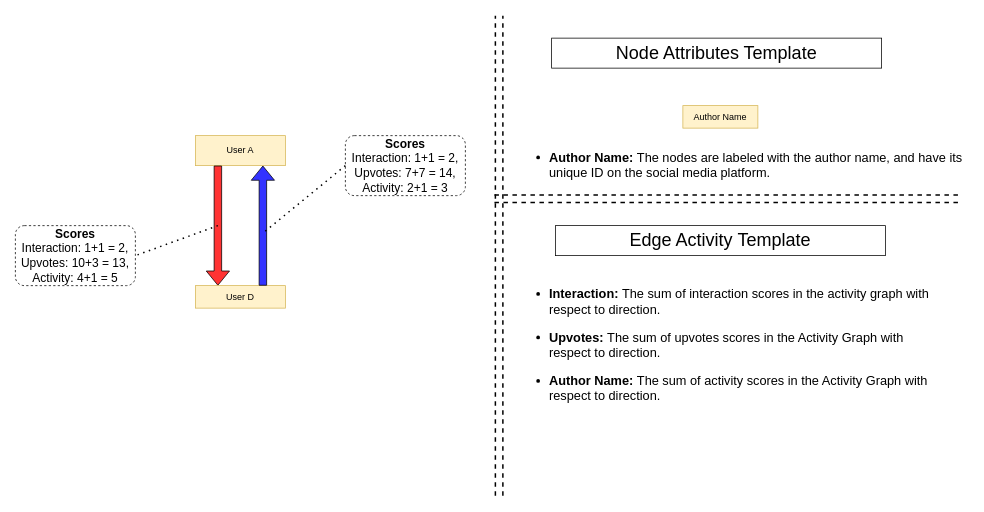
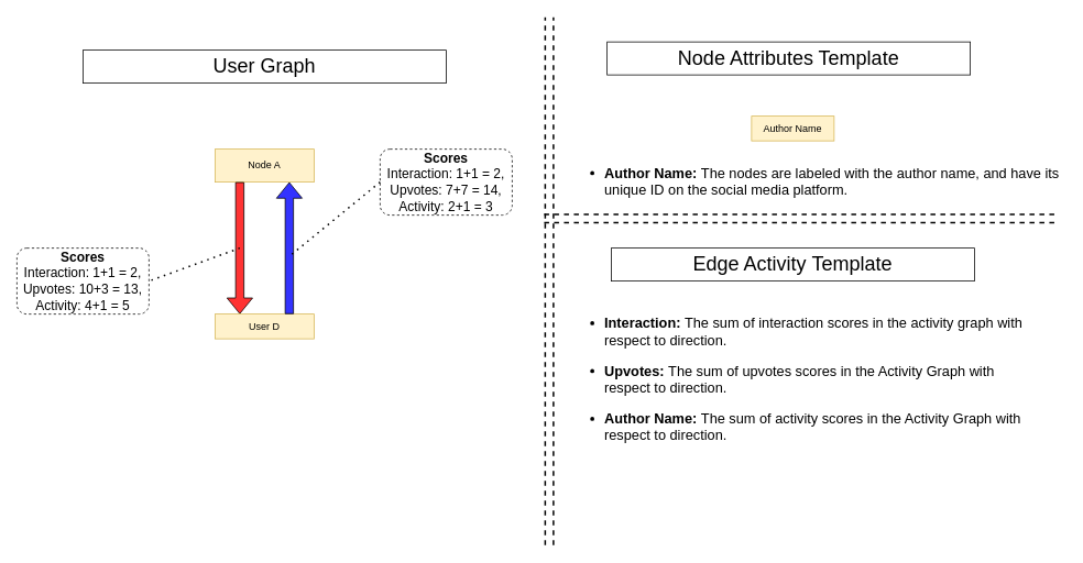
  <mxCell id="0" />
  <mxCell id="1" parent="0" />
  <mxCell id="2" value="Author Name" style="rounded=0;whiteSpace=wrap;html=1;fillColor=#fff2cc;strokeColor=#d6b656;" parent="1" vertex="1"><mxGeometry x="910" y="140" width="100" height="30" as="geometry" /></mxCell>
- <mxCell id="3" value="User A" style="rounded=0;whiteSpace=wrap;html=1;fillColor=#fff2cc;strokeColor=#d6b656;" parent="1" vertex="1"><mxGeometry x="260" y="180" width="120" height="40" as="geometry" /></mxCell>
+ <mxCell id="3" value="Node A" style="rounded=0;whiteSpace=wrap;html=1;fillColor=#fff2cc;strokeColor=#d6b656;" parent="1" vertex="1"><mxGeometry x="260" y="180" width="120" height="40" as="geometry" /></mxCell>
  <mxCell id="4" value="" style="shape=flexArrow;endArrow=classic;html=1;entryX=0.25;entryY=0;entryDx=0;entryDy=0;fillColor=#FF3333;" parent="1" target="14" edge="1"><mxGeometry width="50" height="50" relative="1" as="geometry"><mxPoint x="290" y="220" as="sourcePoint" /><mxPoint x="270" y="470" as="targetPoint" /></mxGeometry></mxCell>
  <mxCell id="5" value="" style="endArrow=none;dashed=1;html=1;strokeWidth=2;" parent="1" edge="1"><mxGeometry width="50" height="50" relative="1" as="geometry"><mxPoint x="660" y="660" as="sourcePoint" /><mxPoint x="660" y="20" as="targetPoint" /></mxGeometry></mxCell>
  <mxCell id="6" value="" style="endArrow=none;dashed=1;html=1;strokeWidth=2;" parent="1" edge="1"><mxGeometry width="50" height="50" relative="1" as="geometry"><mxPoint x="670" y="660" as="sourcePoint" /><mxPoint x="670" y="20" as="targetPoint" /></mxGeometry></mxCell>
  <mxCell id="7" value="&lt;font style=&quot;font-size: 24px&quot;&gt;Node Attributes Template&lt;/font&gt;" style="text;html=1;fillColor=none;align=center;verticalAlign=middle;whiteSpace=wrap;rounded=0;strokeColor=#000000;" parent="1" vertex="1"><mxGeometry x="735" y="50" width="440" height="40" as="geometry" /></mxCell>
+ <mxCell id="8" value="&lt;font style=&quot;font-size: 24px&quot;&gt;User Graph&lt;/font&gt;" style="text;html=1;fillColor=none;align=center;verticalAlign=middle;whiteSpace=wrap;rounded=0;strokeColor=#000000;" parent="1" vertex="1"><mxGeometry x="100" width="440" height="40" as="geometry" y="60" /></mxCell>
  <mxCell id="9" value="&lt;font style=&quot;font-size: 24px&quot;&gt;Edge Activity&amp;nbsp;Template&lt;/font&gt;" style="text;html=1;fillColor=none;align=center;verticalAlign=middle;whiteSpace=wrap;rounded=0;strokeColor=#000000;" parent="1" vertex="1"><mxGeometry x="740" y="300" width="440" height="40" as="geometry" /></mxCell>
  <mxCell id="10" value="&lt;ul style=&quot;font-size: 17px&quot;&gt;&lt;li style=&quot;font-size: 17px&quot;&gt;&lt;font style=&quot;font-size: 17px&quot;&gt;&lt;b&gt;Author Name:&lt;/b&gt;&amp;nbsp;The nodes are labeled with the author name, and have its unique ID on the social media platform.&lt;/font&gt;&lt;/li&gt;&lt;/ul&gt;" style="text;html=1;strokeColor=none;fillColor=none;align=left;verticalAlign=middle;whiteSpace=wrap;rounded=0;fontSize=17;" parent="1" vertex="1"><mxGeometry x="690" y="200" width="600" height="40" as="geometry" /></mxCell>
  <mxCell id="11" value="" style="endArrow=none;dashed=1;html=1;strokeWidth=2;" parent="1" edge="1"><mxGeometry width="50" height="50" relative="1" as="geometry"><mxPoint x="658.75" y="259" as="sourcePoint" /><mxPoint x="1281.25" y="259" as="targetPoint" /></mxGeometry></mxCell>
  <mxCell id="12" value="" style="endArrow=none;dashed=1;html=1;strokeWidth=2;" parent="1" edge="1"><mxGeometry width="50" height="50" relative="1" as="geometry"><mxPoint x="658.75" y="269" as="sourcePoint" /><mxPoint x="1281.25" y="269" as="targetPoint" /></mxGeometry></mxCell>
  <mxCell id="13" value="&lt;ul style=&quot;font-size: 17px&quot;&gt;&lt;li&gt;&lt;font style=&quot;font-size: 17px&quot;&gt;&lt;b&gt;Interaction: &lt;/b&gt;The sum of interaction scores in the activity graph with respect to direction.&lt;/font&gt;&lt;/li&gt;&lt;/ul&gt;&lt;ul style=&quot;font-size: 17px&quot;&gt;&lt;li&gt;&lt;font style=&quot;font-size: 17px&quot;&gt;&lt;b&gt;Upvotes: &lt;/b&gt;The sum of upvotes scores in the Activity Graph with respect to direction.&lt;/font&gt;&lt;/li&gt;&lt;/ul&gt;&lt;ul style=&quot;font-size: 17px&quot;&gt;&lt;li&gt;&lt;font style=&quot;font-size: 17px&quot;&gt;&lt;b&gt;Author Name: &lt;/b&gt;The sum of activity scores in the Activity Graph with respect to direction.&lt;/font&gt;&lt;/li&gt;&lt;/ul&gt;&lt;div&gt;&lt;/div&gt;" style="text;html=1;strokeColor=none;fillColor=none;align=left;verticalAlign=middle;whiteSpace=wrap;rounded=0;" parent="1" vertex="1"><mxGeometry x="690" y="380" width="560" height="160" as="geometry" /></mxCell>
  <mxCell id="14" value="User D" style="rounded=0;whiteSpace=wrap;html=1;fillColor=#fff2cc;strokeColor=#d6b656;" parent="1" vertex="1"><mxGeometry x="260" y="380" width="120" height="30" as="geometry" /></mxCell>
  <mxCell id="15" value="" style="shape=flexArrow;endArrow=classic;html=1;exitX=0.75;exitY=0;exitDx=0;exitDy=0;entryX=0.75;entryY=1;entryDx=0;entryDy=0;fillColor=#3333FF;" parent="1" source="14" target="3" edge="1"><mxGeometry width="50" height="50" relative="1" as="geometry"><mxPoint x="280" y="360" as="sourcePoint" /><mxPoint x="470" y="260" as="targetPoint" /></mxGeometry></mxCell>
  <mxCell id="16" value="" style="endArrow=none;dashed=1;html=1;dashPattern=1 3;strokeWidth=2;entryX=1;entryY=0.5;entryDx=0;entryDy=0;" parent="1" target="17" edge="1"><mxGeometry width="50" height="50" relative="1" as="geometry"><mxPoint x="290" y="300" as="sourcePoint" /><mxPoint x="390" y="435" as="targetPoint" /></mxGeometry></mxCell>
  <mxCell id="17" value="&lt;b&gt;Scores&lt;/b&gt;&lt;br style=&quot;font-size: 16px&quot;&gt;Interaction: 1+1 = 2,&lt;br style=&quot;font-size: 16px&quot;&gt;Upvotes: 10+3 = 13,&lt;br style=&quot;font-size: 16px&quot;&gt;Activity: 4+1 = 5" style="rounded=1;whiteSpace=wrap;html=1;dashed=1;fontSize=16;" parent="1" vertex="1"><mxGeometry x="20" y="300" width="160" height="80" as="geometry" /></mxCell>
  <mxCell id="18" value="&lt;b&gt;Scores&lt;br style=&quot;font-size: 16px&quot;&gt;&lt;/b&gt;Interaction: 1+1 = 2,&lt;br style=&quot;font-size: 16px&quot;&gt;Upvotes: 7+7 = 14,&lt;br style=&quot;font-size: 16px&quot;&gt;Activity: 2+1 = 3" style="rounded=1;whiteSpace=wrap;html=1;dashed=1;fontSize=16;" parent="1" vertex="1"><mxGeometry x="460" y="180" width="160" height="80" as="geometry" /></mxCell>
  <mxCell id="19" value="" style="endArrow=none;dashed=1;html=1;dashPattern=1 3;strokeWidth=2;exitX=0;exitY=0.5;exitDx=0;exitDy=0;" parent="1" source="18" edge="1"><mxGeometry width="50" height="50" relative="1" as="geometry"><mxPoint x="300" y="310" as="sourcePoint" /><mxPoint x="350" y="310" as="targetPoint" /></mxGeometry></mxCell>
